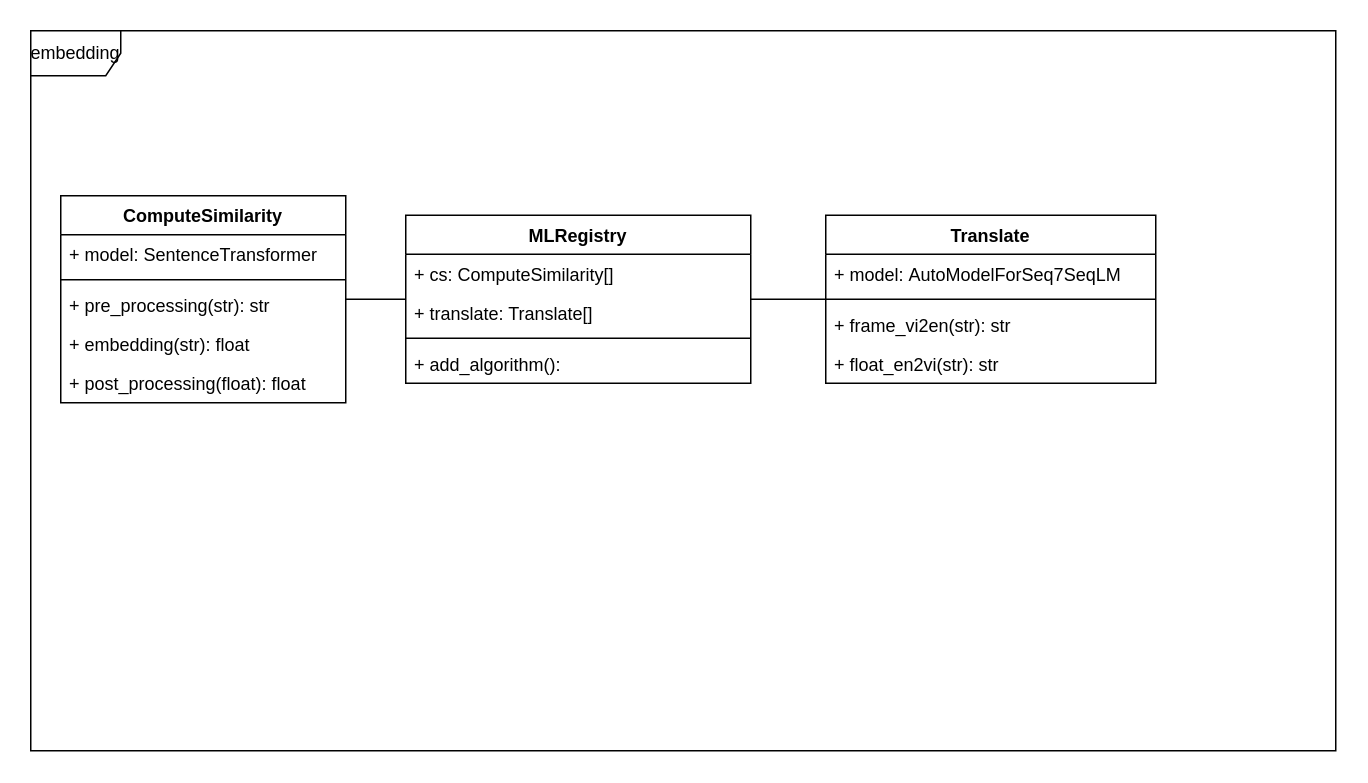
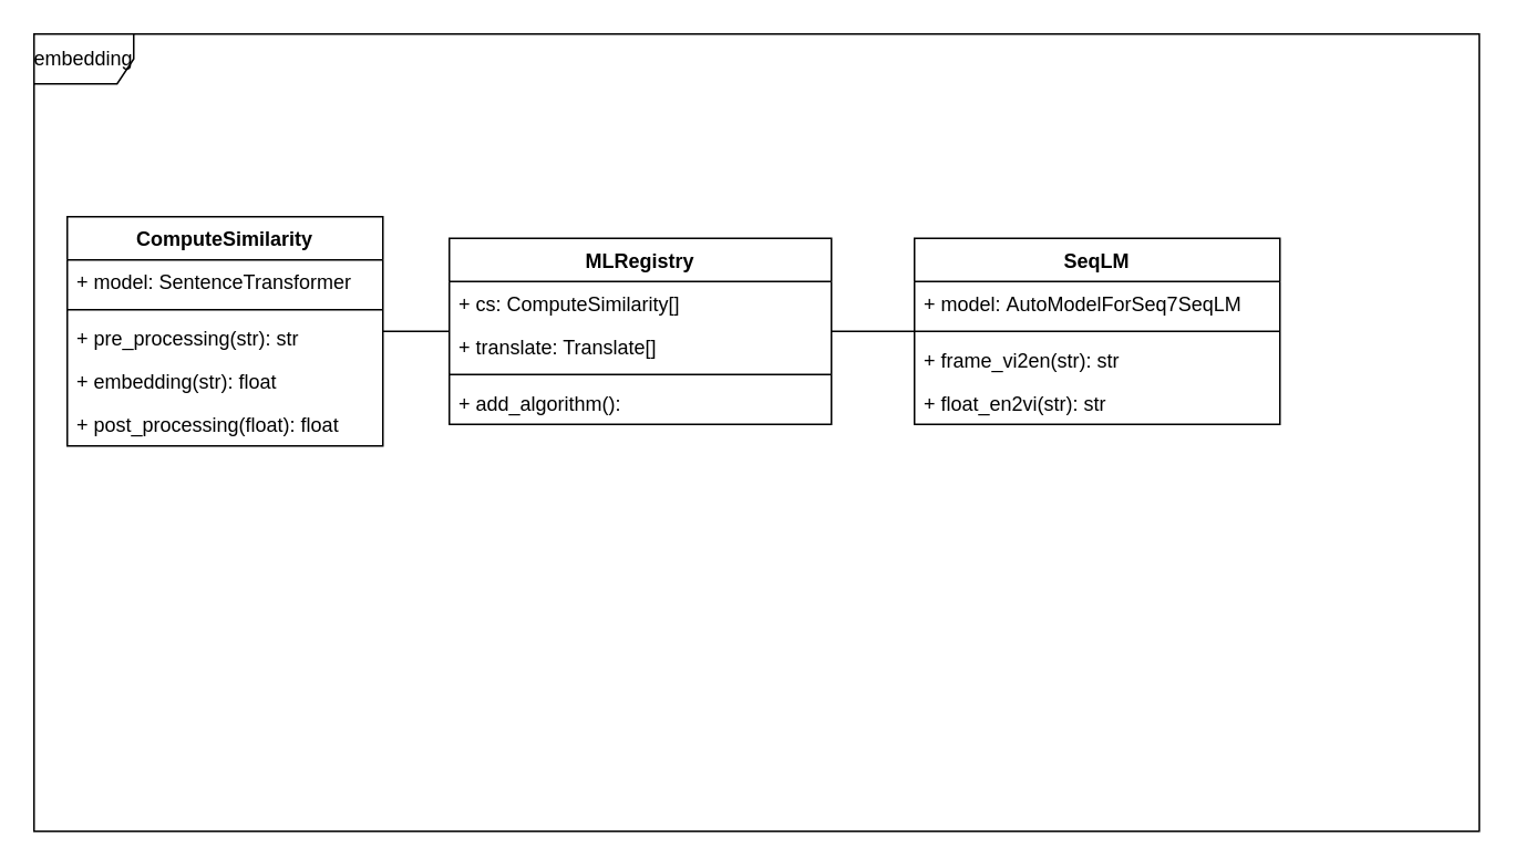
  <mxCell id="0" />
  <mxCell id="1" parent="0" />
  <mxCell id="2" value="MLRegistry" style="swimlane;fontStyle=1;align=center;verticalAlign=top;childLayout=stackLayout;horizontal=1;startSize=26;horizontalStack=0;resizeParent=1;resizeParentMax=0;resizeLast=0;collapsible=1;marginBottom=0;" vertex="1" parent="1"><mxGeometry x="270" y="143" width="230" height="112" as="geometry" /></mxCell>
  <mxCell id="3" value="+ cs: ComputeSimilarity[]" style="text;strokeColor=none;fillColor=none;align=left;verticalAlign=top;spacingLeft=4;spacingRight=4;overflow=hidden;rotatable=0;points=[[0,0.5],[1,0.5]];portConstraint=eastwest;" vertex="1" parent="2"><mxGeometry y="26" width="230" height="26" as="geometry" /></mxCell>
  <mxCell id="4" value="+ translate: Translate[]" style="text;strokeColor=none;fillColor=none;align=left;verticalAlign=top;spacingLeft=4;spacingRight=4;overflow=hidden;rotatable=0;points=[[0,0.5],[1,0.5]];portConstraint=eastwest;" vertex="1" parent="2"><mxGeometry y="52" width="230" height="26" as="geometry" /></mxCell>
  <mxCell id="5" value="" style="line;strokeWidth=1;fillColor=none;align=left;verticalAlign=middle;spacingTop=-1;spacingLeft=3;spacingRight=3;rotatable=0;labelPosition=right;points=[];portConstraint=eastwest;strokeColor=inherit;" vertex="1" parent="2"><mxGeometry y="78" width="230" height="8" as="geometry" /></mxCell>
  <mxCell id="6" value="+ add_algorithm():" style="text;strokeColor=none;fillColor=none;align=left;verticalAlign=top;spacingLeft=4;spacingRight=4;overflow=hidden;rotatable=0;points=[[0,0.5],[1,0.5]];portConstraint=eastwest;" vertex="1" parent="2"><mxGeometry y="86" width="230" height="26" as="geometry" /></mxCell>
  <mxCell id="7" value="ComputeSimilarity" style="swimlane;fontStyle=1;align=center;verticalAlign=top;childLayout=stackLayout;horizontal=1;startSize=26;horizontalStack=0;resizeParent=1;resizeParentMax=0;resizeLast=0;collapsible=1;marginBottom=0;" vertex="1" parent="1"><mxGeometry x="40" y="130" width="190" height="138" as="geometry" /></mxCell>
  <mxCell id="8" value="+ model: SentenceTransformer" style="text;strokeColor=none;fillColor=none;align=left;verticalAlign=top;spacingLeft=4;spacingRight=4;overflow=hidden;rotatable=0;points=[[0,0.5],[1,0.5]];portConstraint=eastwest;" vertex="1" parent="7"><mxGeometry y="26" width="190" height="26" as="geometry" /></mxCell>
  <mxCell id="9" value="" style="line;strokeWidth=1;fillColor=none;align=left;verticalAlign=middle;spacingTop=-1;spacingLeft=3;spacingRight=3;rotatable=0;labelPosition=right;points=[];portConstraint=eastwest;strokeColor=inherit;" vertex="1" parent="7"><mxGeometry y="52" width="190" height="8" as="geometry" /></mxCell>
  <mxCell id="10" value="+ pre_processing(str): str" style="text;strokeColor=none;fillColor=none;align=left;verticalAlign=top;spacingLeft=4;spacingRight=4;overflow=hidden;rotatable=0;points=[[0,0.5],[1,0.5]];portConstraint=eastwest;" vertex="1" parent="7"><mxGeometry y="60" width="190" height="26" as="geometry" /></mxCell>
  <mxCell id="11" value="+ embedding(str): float&#10;" style="text;strokeColor=none;fillColor=none;align=left;verticalAlign=top;spacingLeft=4;spacingRight=4;overflow=hidden;rotatable=0;points=[[0,0.5],[1,0.5]];portConstraint=eastwest;" vertex="1" parent="7"><mxGeometry y="86" width="190" height="26" as="geometry" /></mxCell>
  <mxCell id="12" value="+ post_processing(float): float" style="text;strokeColor=none;fillColor=none;align=left;verticalAlign=top;spacingLeft=4;spacingRight=4;overflow=hidden;rotatable=0;points=[[0,0.5],[1,0.5]];portConstraint=eastwest;" vertex="1" parent="7"><mxGeometry y="112" width="190" height="26" as="geometry" /></mxCell>
  <mxCell id="13" value="embedding" style="shape=umlFrame;whiteSpace=wrap;html=1;pointerEvents=0;" vertex="1" parent="1"><mxGeometry x="20" y="20" width="870" height="480" as="geometry" /></mxCell>
  <mxCell id="14" value="" style="endArrow=none;html=1;edgeStyle=orthogonalEdgeStyle;rounded=0;" edge="1" parent="1" source="7" target="2"><mxGeometry relative="1" as="geometry"><mxPoint x="200" y="270" as="sourcePoint" /><mxPoint x="415" y="230" as="targetPoint" /></mxGeometry></mxCell>
- <mxCell id="15" value="Translate" style="swimlane;fontStyle=1;align=center;verticalAlign=top;childLayout=stackLayout;horizontal=1;startSize=26;horizontalStack=0;resizeParent=1;resizeParentMax=0;resizeLast=0;collapsible=1;marginBottom=0;" vertex="1" parent="1"><mxGeometry x="550" y="143" width="220" height="112" as="geometry" /></mxCell>
+ <mxCell id="15" value="SeqLM" style="swimlane;fontStyle=1;align=center;verticalAlign=top;childLayout=stackLayout;horizontal=1;startSize=26;horizontalStack=0;resizeParent=1;resizeParentMax=0;resizeLast=0;collapsible=1;marginBottom=0;" vertex="1" parent="1"><mxGeometry x="550" y="143" width="220" height="112" as="geometry" /></mxCell>
  <mxCell id="16" value="+ model: AutoModelForSeq7SeqLM" style="text;strokeColor=none;fillColor=none;align=left;verticalAlign=top;spacingLeft=4;spacingRight=4;overflow=hidden;rotatable=0;points=[[0,0.5],[1,0.5]];portConstraint=eastwest;" vertex="1" parent="15"><mxGeometry y="26" width="220" height="26" as="geometry" /></mxCell>
  <mxCell id="17" value="" style="line;strokeWidth=1;fillColor=none;align=left;verticalAlign=middle;spacingTop=-1;spacingLeft=3;spacingRight=3;rotatable=0;labelPosition=right;points=[];portConstraint=eastwest;strokeColor=inherit;" vertex="1" parent="15"><mxGeometry y="52" width="220" height="8" as="geometry" /></mxCell>
  <mxCell id="18" value="+ frame_vi2en(str): str" style="text;strokeColor=none;fillColor=none;align=left;verticalAlign=top;spacingLeft=4;spacingRight=4;overflow=hidden;rotatable=0;points=[[0,0.5],[1,0.5]];portConstraint=eastwest;" vertex="1" parent="15"><mxGeometry y="60" width="220" height="26" as="geometry" /></mxCell>
  <mxCell id="19" value="+ float_en2vi(str): str" style="text;strokeColor=none;fillColor=none;align=left;verticalAlign=top;spacingLeft=4;spacingRight=4;overflow=hidden;rotatable=0;points=[[0,0.5],[1,0.5]];portConstraint=eastwest;" vertex="1" parent="15"><mxGeometry y="86" width="220" height="26" as="geometry" /></mxCell>
  <mxCell id="20" value="" style="endArrow=none;html=1;edgeStyle=orthogonalEdgeStyle;rounded=0;" edge="1" parent="1" source="15" target="2"><mxGeometry relative="1" as="geometry"><mxPoint x="250" y="340" as="sourcePoint" /><mxPoint x="410" y="340" as="targetPoint" /></mxGeometry></mxCell>
